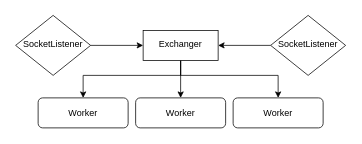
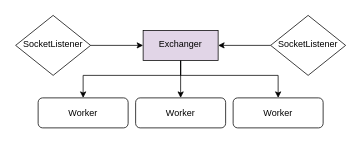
  <mxCell id="0" />
  <mxCell id="1" parent="0" />
  <mxCell id="2" value="Worker" style="rounded=1;whiteSpace=wrap;html=1;fontSize=12;glass=0;strokeWidth=1;shadow=0;" parent="1" vertex="1"><mxGeometry x="310" y="130" width="120" height="40" as="geometry" /></mxCell>
  <mxCell id="3" style="edgeStyle=orthogonalEdgeStyle;rounded=0;orthogonalLoop=1;jettySize=auto;html=1;entryX=0;entryY=0.5;entryDx=0;entryDy=0;" edge="1" parent="1" source="4" target="12"><mxGeometry relative="1" as="geometry" /></mxCell>
  <mxCell id="4" value="SocketListener" style="rhombus;whiteSpace=wrap;html=1;shadow=0;fontFamily=Helvetica;fontSize=12;align=center;strokeWidth=1;spacing=6;spacingTop=-4;" parent="1" vertex="1"><mxGeometry x="20" y="20" width="100" height="80" as="geometry" /></mxCell>
  <mxCell id="5" value="Worker" style="rounded=1;whiteSpace=wrap;html=1;fontSize=12;glass=0;strokeWidth=1;shadow=0;" parent="1" vertex="1"><mxGeometry x="180" y="130" width="120" height="40" as="geometry" /></mxCell>
  <mxCell id="6" value="Worker" style="rounded=1;whiteSpace=wrap;html=1;fontSize=12;glass=0;strokeWidth=1;shadow=0;" parent="1" vertex="1"><mxGeometry x="50" y="130" width="120" height="40" as="geometry" /></mxCell>
  <mxCell id="7" style="edgeStyle=orthogonalEdgeStyle;rounded=0;orthogonalLoop=1;jettySize=auto;html=1;" edge="1" parent="1" source="8" target="12"><mxGeometry relative="1" as="geometry" /></mxCell>
  <mxCell id="8" value="SocketListener" style="rhombus;whiteSpace=wrap;html=1;shadow=0;fontFamily=Helvetica;fontSize=12;align=center;strokeWidth=1;spacing=6;spacingTop=-4;" vertex="1" parent="1"><mxGeometry x="360" y="20" width="100" height="80" as="geometry" /></mxCell>
  <mxCell id="9" style="edgeStyle=orthogonalEdgeStyle;rounded=0;orthogonalLoop=1;jettySize=auto;html=1;entryX=0.5;entryY=0;entryDx=0;entryDy=0;" edge="1" parent="1" source="12" target="2"><mxGeometry relative="1" as="geometry"><Array as="points"><mxPoint x="240" y="100" /><mxPoint x="370" y="100" /></Array></mxGeometry></mxCell>
  <mxCell id="10" style="edgeStyle=orthogonalEdgeStyle;rounded=0;orthogonalLoop=1;jettySize=auto;html=1;entryX=0.5;entryY=0;entryDx=0;entryDy=0;" edge="1" parent="1" source="12" target="5"><mxGeometry relative="1" as="geometry"><Array as="points"><mxPoint x="240" y="80" /><mxPoint x="240" y="80" /></Array></mxGeometry></mxCell>
  <mxCell id="11" style="edgeStyle=orthogonalEdgeStyle;rounded=0;orthogonalLoop=1;jettySize=auto;html=1;entryX=0.5;entryY=0;entryDx=0;entryDy=0;" edge="1" parent="1" source="12" target="6"><mxGeometry relative="1" as="geometry"><Array as="points"><mxPoint x="240" y="100" /><mxPoint x="110" y="100" /></Array></mxGeometry></mxCell>
- <mxCell id="12" value="Exchanger" style="whiteSpace=wrap;html=1;shadow=0;strokeWidth=1;spacing=6;spacingTop=-4;" vertex="1" parent="1"><mxGeometry x="190" y="40" width="100" height="40" as="geometry" /></mxCell>
+ <mxCell id="12" value="Exchanger" style="whiteSpace=wrap;html=1;shadow=0;strokeWidth=1;spacing=6;spacingTop=-4;fillColor=#e1d5e7;" vertex="1" parent="1"><mxGeometry x="190" y="40" width="100" height="40" as="geometry" /></mxCell>
